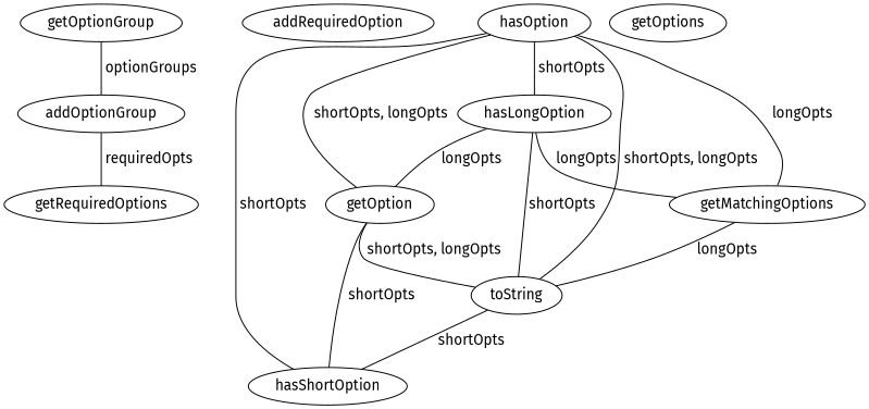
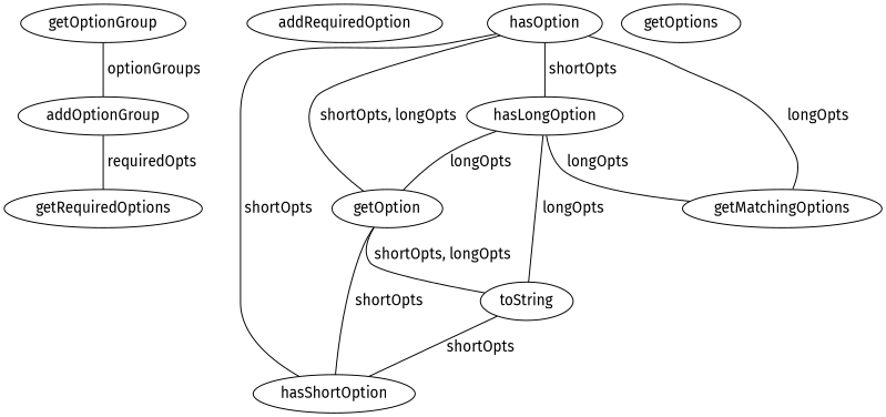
  digraph {
    fontname="Fira Sans"
    node [fontname="Fira Sans"]
    edge [dir=none fontname="Fira Sans"]
    getOptionGroup
    addOptionGroup
    getRequiredOptions
    addRequiredOption
    hasOption
    hasLongOption
    getMatchingOptions
    getOption
    toString
    hasShortOption
    getOptions
    getOptionGroup -> addOptionGroup [label=" optionGroups"]
    addOptionGroup -> getRequiredOptions [label=" requiredOpts"]
    hasOption -> hasLongOption [label=" shortOpts"]
    hasOption -> getMatchingOptions [label=" longOpts"]
    hasOption -> getOption [label=" shortOpts, longOpts"]
-   hasOption -> toString [label=" shortOpts, longOpts"]
    hasOption -> hasShortOption [label=" shortOpts"]
    hasLongOption -> getMatchingOptions [label=" longOpts"]
    hasLongOption -> getOption [label=" longOpts"]
-   hasLongOption -> toString [label=" shortOpts"]
-   getMatchingOptions -> toString [label=" longOpts"]
+   hasLongOption -> toString [label=" longOpts"]
    getOption -> toString [label=" shortOpts, longOpts"]
    getOption -> hasShortOption [label=" shortOpts"]
    toString -> hasShortOption [label=" shortOpts"]
  }
